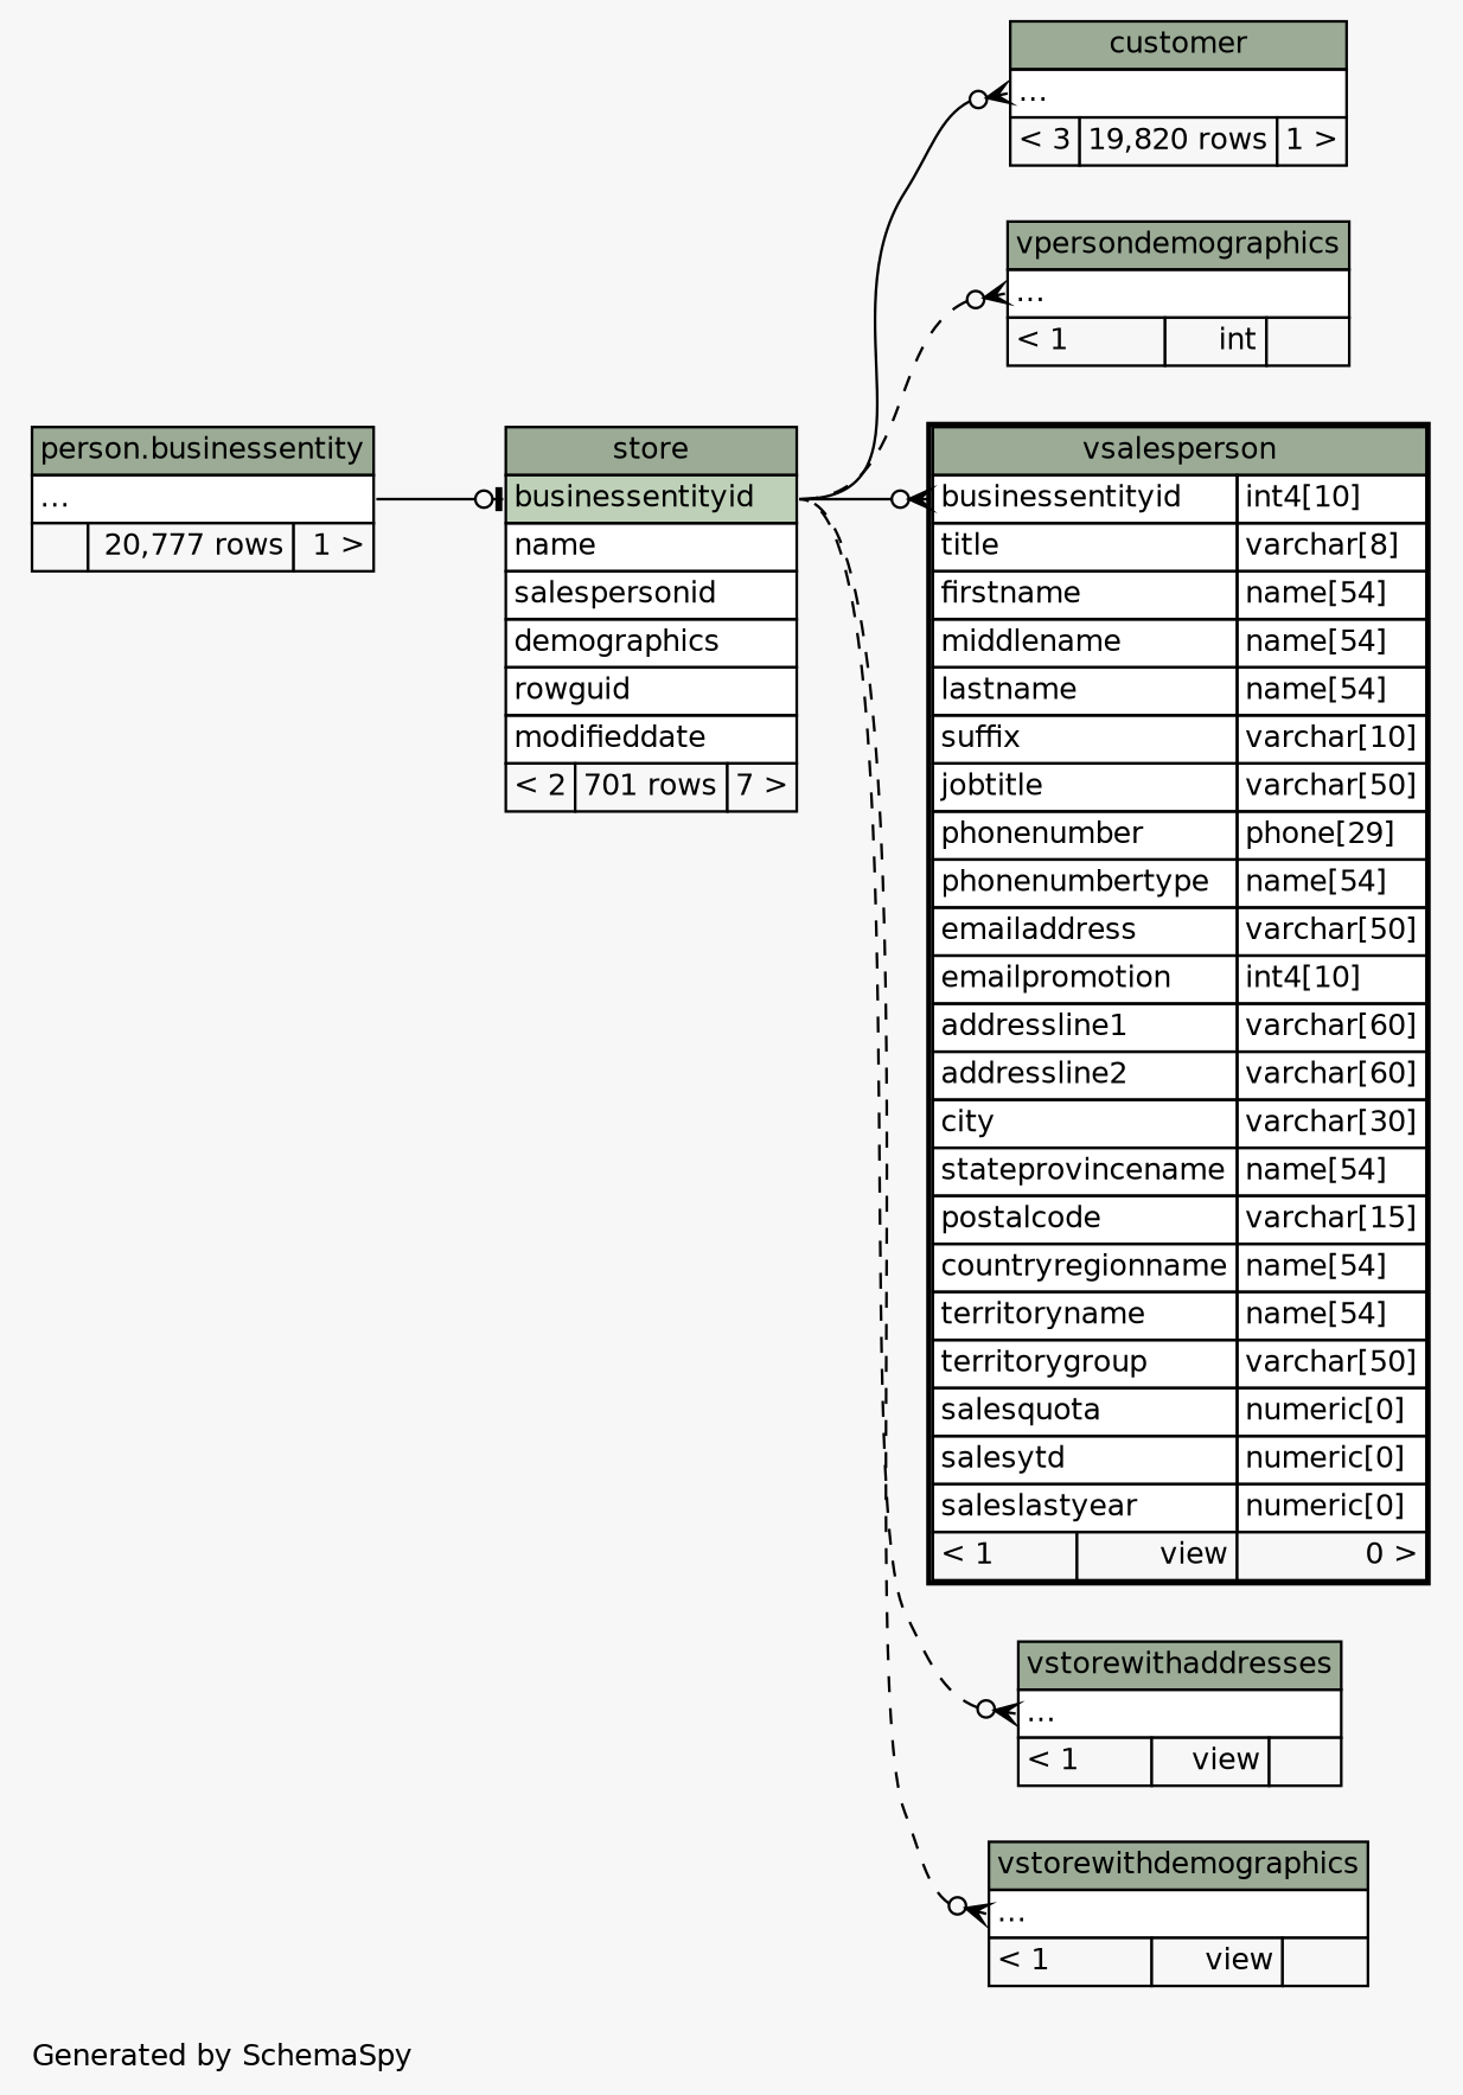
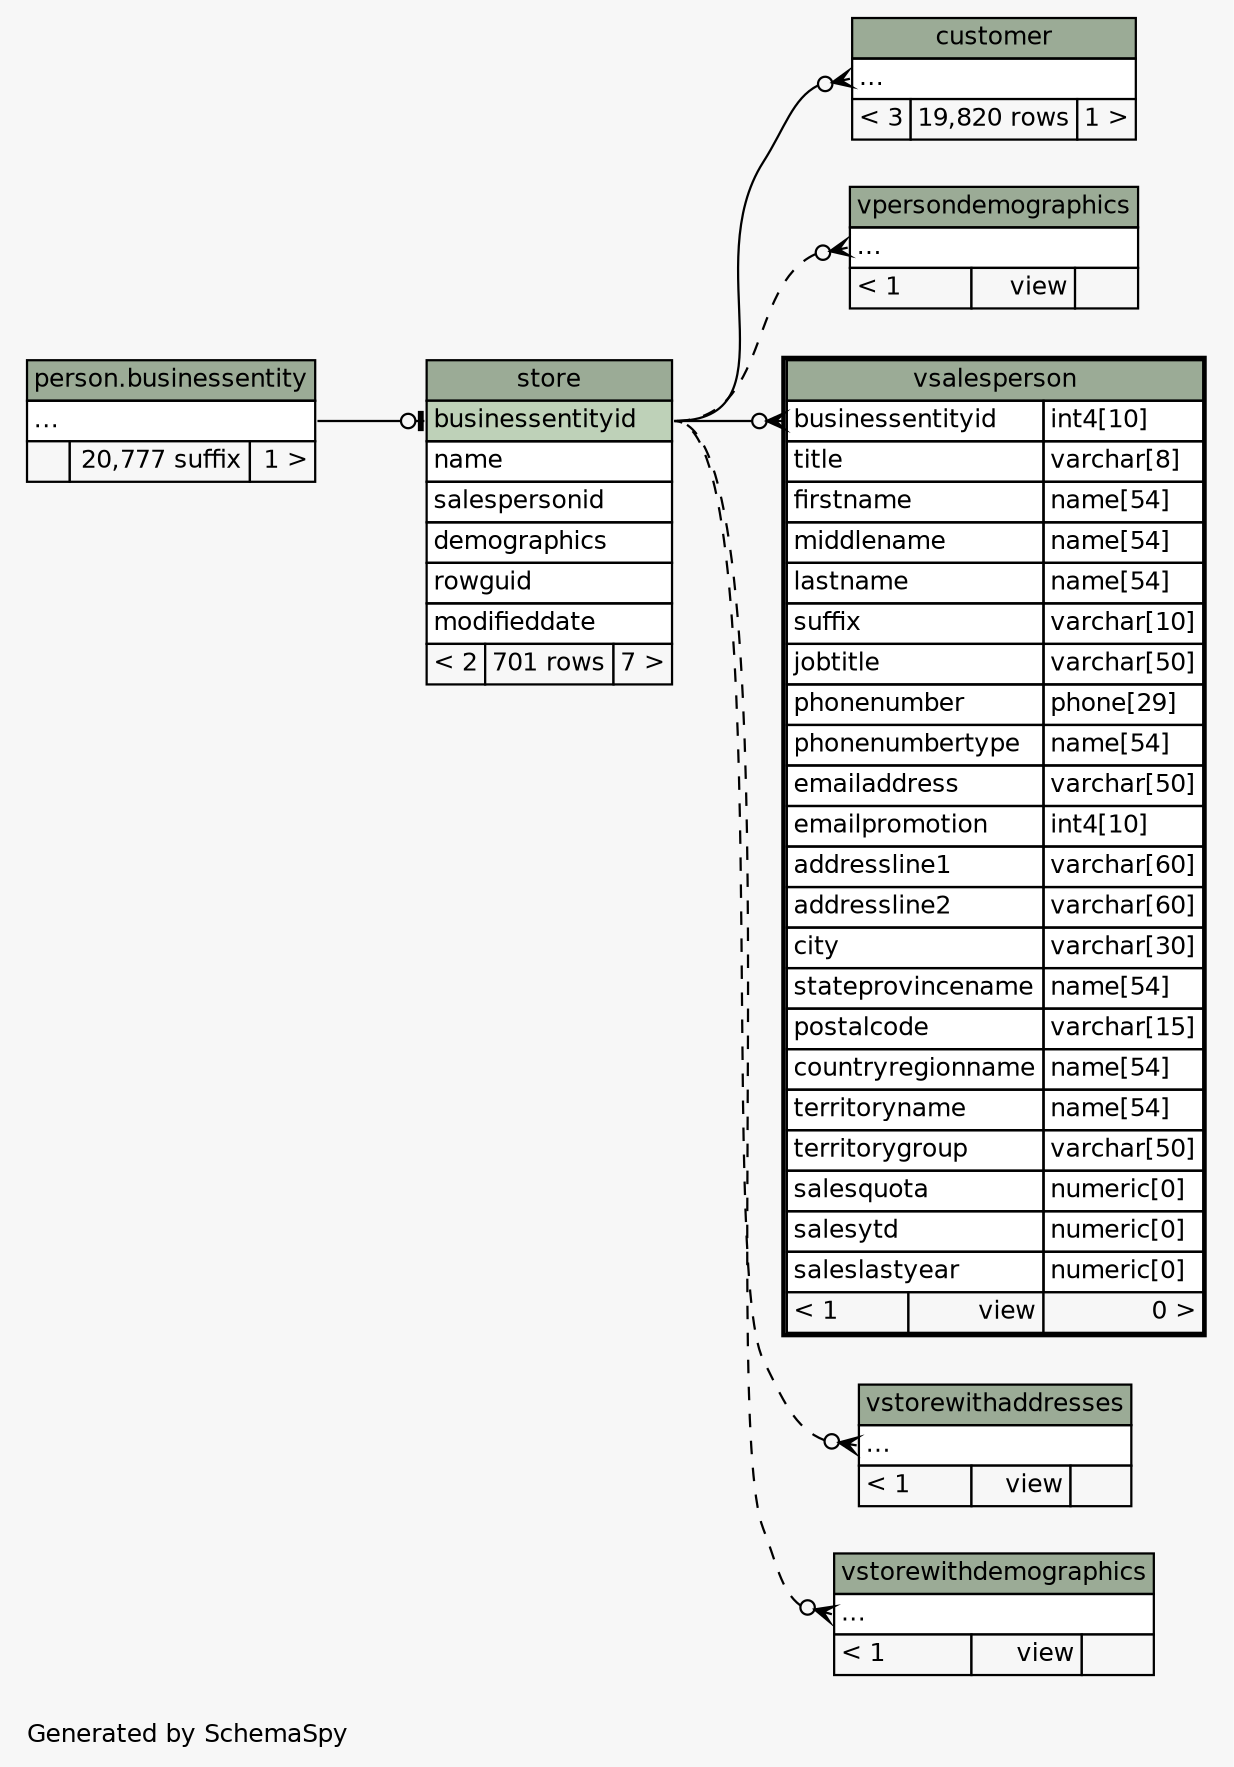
  digraph {
    bgcolor="#f7f7f7"
    fontname=Helvetica
    fontsize=11
    label="\nGenerated by SchemaSpy"
    labeljust=l
    nodesep=0.18
    rankdir=RL
    ranksep=0.46
    node [fontname=Helvetica fontsize=11 shape=plaintext]
    edge [arrowhead=none arrowsize=0.8 arrowtail=crowodot dir=back headport="businessentityid:e" tailport="elipses:w" style=dashed]
    n1 [label=<     <TABLE BORDER="0" CELLBORDER="1" CELLSPACING="0" BGCOLOR="#ffffff">       <TR><TD COLSPAN="3" BGCOLOR="#9bab96" ALIGN="CENTER">customer</TD></TR>       <TR><TD PORT="elipses" COLSPAN="3" ALIGN="LEFT">...</TD></TR>       <TR><TD ALIGN="LEFT" BGCOLOR="#f7f7f7">&lt; 3</TD><TD ALIGN="RIGHT" BGCOLOR="#f7f7f7">19,820 rows</TD><TD ALIGN="RIGHT" BGCOLOR="#f7f7f7">1 &gt;</TD></TR>     </TABLE>>]
    n2 [label=<     <TABLE BORDER="0" CELLBORDER="1" CELLSPACING="0" BGCOLOR="#ffffff">       <TR><TD COLSPAN="3" BGCOLOR="#9bab96" ALIGN="CENTER">store</TD></TR>       <TR><TD PORT="businessentityid" COLSPAN="3" BGCOLOR="#bed1b8" ALIGN="LEFT">businessentityid</TD></TR>       <TR><TD PORT="name" COLSPAN="3" ALIGN="LEFT">name</TD></TR>       <TR><TD PORT="salespersonid" COLSPAN="3" ALIGN="LEFT">salespersonid</TD></TR>       <TR><TD PORT="demographics" COLSPAN="3" ALIGN="LEFT">demographics</TD></TR>       <TR><TD PORT="rowguid" COLSPAN="3" ALIGN="LEFT">rowguid</TD></TR>       <TR><TD PORT="modifieddate" COLSPAN="3" ALIGN="LEFT">modifieddate</TD></TR>       <TR><TD ALIGN="LEFT" BGCOLOR="#f7f7f7">&lt; 2</TD><TD ALIGN="RIGHT" BGCOLOR="#f7f7f7">701 rows</TD><TD ALIGN="RIGHT" BGCOLOR="#f7f7f7">7 &gt;</TD></TR>     </TABLE>>]
-   n3 [label=<     <TABLE BORDER="0" CELLBORDER="1" CELLSPACING="0" BGCOLOR="#ffffff">       <TR><TD COLSPAN="3" BGCOLOR="#9bab96" ALIGN="CENTER">person.businessentity</TD></TR>       <TR><TD PORT="elipses" COLSPAN="3" ALIGN="LEFT">...</TD></TR>       <TR><TD ALIGN="LEFT" BGCOLOR="#f7f7f7">  </TD><TD ALIGN="RIGHT" BGCOLOR="#f7f7f7">20,777 rows</TD><TD ALIGN="RIGHT" BGCOLOR="#f7f7f7">1 &gt;</TD></TR>     </TABLE>>]
-   n4 [label=<     <TABLE BORDER="0" CELLBORDER="1" CELLSPACING="0" BGCOLOR="#ffffff">       <TR><TD COLSPAN="3" BGCOLOR="#9bab96" ALIGN="CENTER">vpersondemographics</TD></TR>       <TR><TD PORT="elipses" COLSPAN="3" ALIGN="LEFT">...</TD></TR>       <TR><TD ALIGN="LEFT" BGCOLOR="#f7f7f7">&lt; 1</TD><TD ALIGN="RIGHT" BGCOLOR="#f7f7f7">int</TD><TD ALIGN="RIGHT" BGCOLOR="#f7f7f7">  </TD></TR>     </TABLE>>]
+   n3 [label=<     <TABLE BORDER="0" CELLBORDER="1" CELLSPACING="0" BGCOLOR="#ffffff">       <TR><TD COLSPAN="3" BGCOLOR="#9bab96" ALIGN="CENTER">person.businessentity</TD></TR>       <TR><TD PORT="elipses" COLSPAN="3" ALIGN="LEFT">...</TD></TR>       <TR><TD ALIGN="LEFT" BGCOLOR="#f7f7f7">  </TD><TD ALIGN="RIGHT" BGCOLOR="#f7f7f7">20,777 suffix</TD><TD ALIGN="RIGHT" BGCOLOR="#f7f7f7">1 &gt;</TD></TR>     </TABLE>>]
+   n4 [label=<     <TABLE BORDER="0" CELLBORDER="1" CELLSPACING="0" BGCOLOR="#ffffff">       <TR><TD COLSPAN="3" BGCOLOR="#9bab96" ALIGN="CENTER">vpersondemographics</TD></TR>       <TR><TD PORT="elipses" COLSPAN="3" ALIGN="LEFT">...</TD></TR>       <TR><TD ALIGN="LEFT" BGCOLOR="#f7f7f7">&lt; 1</TD><TD ALIGN="RIGHT" BGCOLOR="#f7f7f7">view</TD><TD ALIGN="RIGHT" BGCOLOR="#f7f7f7">  </TD></TR>     </TABLE>>]
    n5 [label=<     <TABLE BORDER="2" CELLBORDER="1" CELLSPACING="0" BGCOLOR="#ffffff">       <TR><TD COLSPAN="3" BGCOLOR="#9bab96" ALIGN="CENTER">vsalesperson</TD></TR>       <TR><TD PORT="businessentityid" COLSPAN="2" ALIGN="LEFT">businessentityid</TD><TD PORT="businessentityid.type" ALIGN="LEFT">int4[10]</TD></TR>       <TR><TD PORT="title" COLSPAN="2" ALIGN="LEFT">title</TD><TD PORT="title.type" ALIGN="LEFT">varchar[8]</TD></TR>       <TR><TD PORT="firstname" COLSPAN="2" ALIGN="LEFT">firstname</TD><TD PORT="firstname.type" ALIGN="LEFT">name[54]</TD></TR>       <TR><TD PORT="middlename" COLSPAN="2" ALIGN="LEFT">middlename</TD><TD PORT="middlename.type" ALIGN="LEFT">name[54]</TD></TR>       <TR><TD PORT="lastname" COLSPAN="2" ALIGN="LEFT">lastname</TD><TD PORT="lastname.type" ALIGN="LEFT">name[54]</TD></TR>       <TR><TD PORT="suffix" COLSPAN="2" ALIGN="LEFT">suffix</TD><TD PORT="suffix.type" ALIGN="LEFT">varchar[10]</TD></TR>       <TR><TD PORT="jobtitle" COLSPAN="2" ALIGN="LEFT">jobtitle</TD><TD PORT="jobtitle.type" ALIGN="LEFT">varchar[50]</TD></TR>       <TR><TD PORT="phonenumber" COLSPAN="2" ALIGN="LEFT">phonenumber</TD><TD PORT="phonenumber.type" ALIGN="LEFT">phone[29]</TD></TR>       <TR><TD PORT="phonenumbertype" COLSPAN="2" ALIGN="LEFT">phonenumbertype</TD><TD PORT="phonenumbertype.type" ALIGN="LEFT">name[54]</TD></TR>       <TR><TD PORT="emailaddress" COLSPAN="2" ALIGN="LEFT">emailaddress</TD><TD PORT="emailaddress.type" ALIGN="LEFT">varchar[50]</TD></TR>       <TR><TD PORT="emailpromotion" COLSPAN="2" ALIGN="LEFT">emailpromotion</TD><TD PORT="emailpromotion.type" ALIGN="LEFT">int4[10]</TD></TR>       <TR><TD PORT="addressline1" COLSPAN="2" ALIGN="LEFT">addressline1</TD><TD PORT="addressline1.type" ALIGN="LEFT">varchar[60]</TD></TR>       <TR><TD PORT="addressline2" COLSPAN="2" ALIGN="LEFT">addressline2</TD><TD PORT="addressline2.type" ALIGN="LEFT">varchar[60]</TD></TR>       <TR><TD PORT="city" COLSPAN="2" ALIGN="LEFT">city</TD><TD PORT="city.type" ALIGN="LEFT">varchar[30]</TD></TR>       <TR><TD PORT="stateprovincename" COLSPAN="2" ALIGN="LEFT">stateprovincename</TD><TD PORT="stateprovincename.type" ALIGN="LEFT">name[54]</TD></TR>       <TR><TD PORT="postalcode" COLSPAN="2" ALIGN="LEFT">postalcode</TD><TD PORT="postalcode.type" ALIGN="LEFT">varchar[15]</TD></TR>       <TR><TD PORT="countryregionname" COLSPAN="2" ALIGN="LEFT">countryregionname</TD><TD PORT="countryregionname.type" ALIGN="LEFT">name[54]</TD></TR>       <TR><TD PORT="territoryname" COLSPAN="2" ALIGN="LEFT">territoryname</TD><TD PORT="territoryname.type" ALIGN="LEFT">name[54]</TD></TR>       <TR><TD PORT="territorygroup" COLSPAN="2" ALIGN="LEFT">territorygroup</TD><TD PORT="territorygroup.type" ALIGN="LEFT">varchar[50]</TD></TR>       <TR><TD PORT="salesquota" COLSPAN="2" ALIGN="LEFT">salesquota</TD><TD PORT="salesquota.type" ALIGN="LEFT">numeric[0]</TD></TR>       <TR><TD PORT="salesytd" COLSPAN="2" ALIGN="LEFT">salesytd</TD><TD PORT="salesytd.type" ALIGN="LEFT">numeric[0]</TD></TR>       <TR><TD PORT="saleslastyear" COLSPAN="2" ALIGN="LEFT">saleslastyear</TD><TD PORT="saleslastyear.type" ALIGN="LEFT">numeric[0]</TD></TR>       <TR><TD ALIGN="LEFT" BGCOLOR="#f7f7f7">&lt; 1</TD><TD ALIGN="RIGHT" BGCOLOR="#f7f7f7">view</TD><TD ALIGN="RIGHT" BGCOLOR="#f7f7f7">0 &gt;</TD></TR>     </TABLE>>]
    n6 [label=<     <TABLE BORDER="0" CELLBORDER="1" CELLSPACING="0" BGCOLOR="#ffffff">       <TR><TD COLSPAN="3" BGCOLOR="#9bab96" ALIGN="CENTER">vstorewithaddresses</TD></TR>       <TR><TD PORT="elipses" COLSPAN="3" ALIGN="LEFT">...</TD></TR>       <TR><TD ALIGN="LEFT" BGCOLOR="#f7f7f7">&lt; 1</TD><TD ALIGN="RIGHT" BGCOLOR="#f7f7f7">view</TD><TD ALIGN="RIGHT" BGCOLOR="#f7f7f7">  </TD></TR>     </TABLE>>]
    n7 [label=<     <TABLE BORDER="0" CELLBORDER="1" CELLSPACING="0" BGCOLOR="#ffffff">       <TR><TD COLSPAN="3" BGCOLOR="#9bab96" ALIGN="CENTER">vstorewithdemographics</TD></TR>       <TR><TD PORT="elipses" COLSPAN="3" ALIGN="LEFT">...</TD></TR>       <TR><TD ALIGN="LEFT" BGCOLOR="#f7f7f7">&lt; 1</TD><TD ALIGN="RIGHT" BGCOLOR="#f7f7f7">view</TD><TD ALIGN="RIGHT" BGCOLOR="#f7f7f7">  </TD></TR>     </TABLE>>]
    n1 -> n2 [style=""]
    n2 -> n3 [arrowtail=teeodot headport="elipses:e" tailport="businessentityid:w" style=""]
    n4 -> n2
    n5 -> n2 [style=solid tailport="businessentityid:w"]
    n6 -> n2
    n7 -> n2
  }
